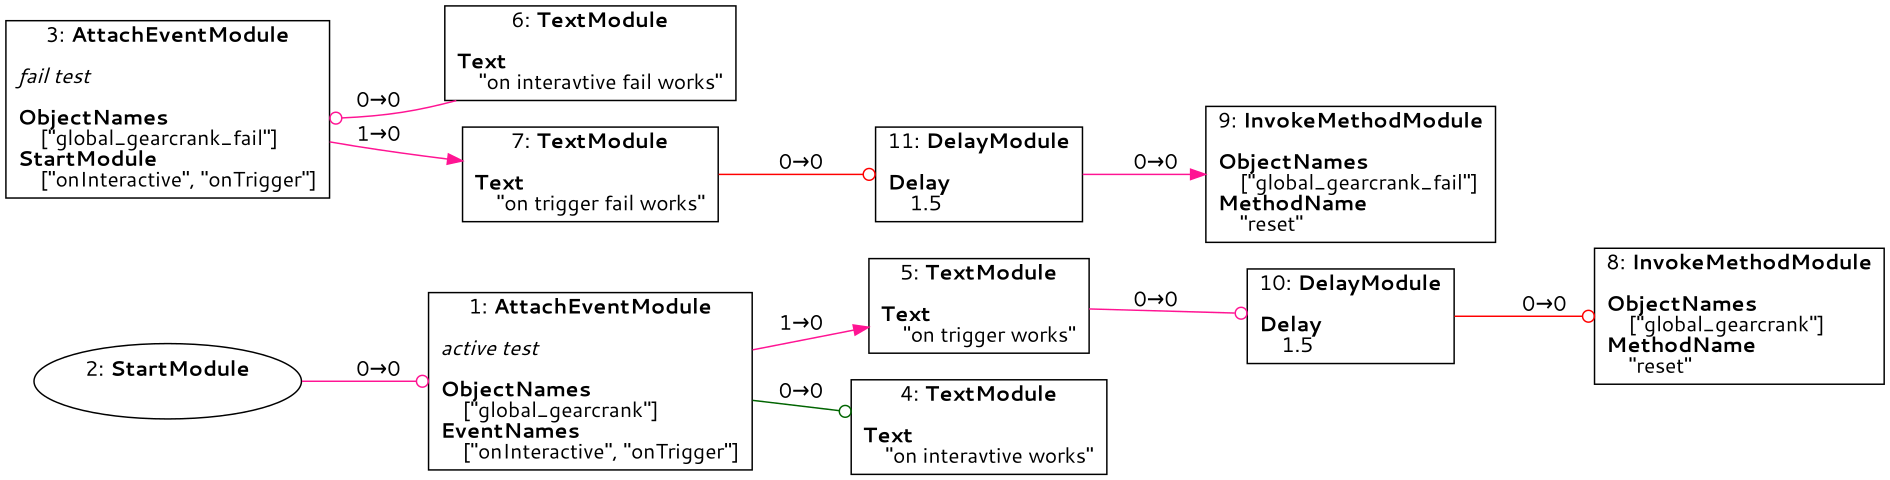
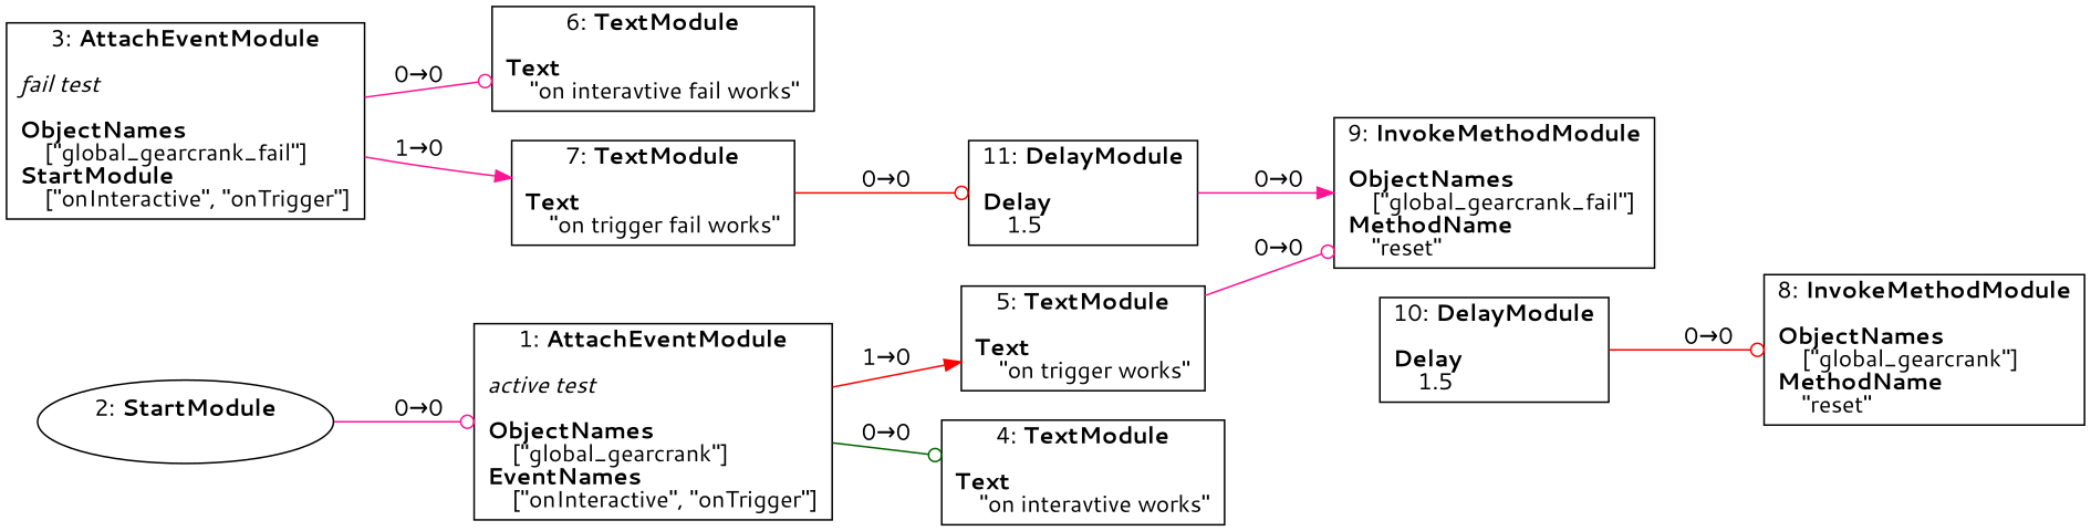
  digraph {
    fontname="Segoe UI"
    rankdir=LR
    splines=spline
    node [fontname="Segoe UI" shape=box]
    edge [arrowhead=odot color=deeppink fontname="Segoe UI"]
    n1 [label=<1: <b>AttachEventModule</b><br/><br/><i>active test<br align="left"/></i><br align="left"/><b>ObjectNames</b><br align="left"/>    [&quot;global_gearcrank&quot;]<br align="left"/><b>EventNames</b><br align="left"/>    [&quot;onInteractive&quot;, &quot;onTrigger&quot;]<br align="left"/>>]
    n2 [label=<5: <b>TextModule</b><br/><br/><b>Text</b><br align="left"/>    &quot;on trigger works&quot;<br align="left"/>>]
    n3 [label=<4: <b>TextModule</b><br/><br/><b>Text</b><br align="left"/>    &quot;on interavtive works&quot;<br align="left"/>>]
    n4 [label=<10: <b>DelayModule</b><br/><br/><b>Delay</b><br align="left"/>    1.5<br align="left"/>>]
    n5 [label=<8: <b>InvokeMethodModule</b><br/><br/><b>ObjectNames</b><br align="left"/>    [&quot;global_gearcrank&quot;]<br align="left"/><b>MethodName</b><br align="left"/>    &quot;reset&quot;<br align="left"/>>]
    n6 [label=<2: <b>StartModule</b><br/><br/>> shape=oval]
    n7 [label=<3: <b>AttachEventModule</b><br/><br/><i>fail test<br align="left"/></i><br align="left"/><b>ObjectNames</b><br align="left"/>    [&quot;global_gearcrank_fail&quot;]<br align="left"/><b>StartModule</b><br align="left"/>    [&quot;onInteractive&quot;, &quot;onTrigger&quot;]<br align="left"/>>]
    n8 [label=<6: <b>TextModule</b><br/><br/><b>Text</b><br align="left"/>    &quot;on interavtive fail works&quot;<br align="left"/>>]
    n9 [label=<7: <b>TextModule</b><br/><br/><b>Text</b><br align="left"/>    &quot;on trigger fail works&quot;<br align="left"/>>]
    n10 [label=<11: <b>DelayModule</b><br/><br/><b>Delay</b><br align="left"/>    1.5<br align="left"/>>]
    n11 [label=<9: <b>InvokeMethodModule</b><br/><br/><b>ObjectNames</b><br align="left"/>    [&quot;global_gearcrank_fail&quot;]<br align="left"/><b>MethodName</b><br align="left"/>    &quot;reset&quot;<br align="left"/>>]
-   n1 -> n2 [arrowhead=normal label="1→0"]
+   n1 -> n2 [arrowhead=normal color=red label="1→0"]
    n1 -> n3 [color=darkgreen label="0→0"]
-   n2 -> n4 [label="0→0"]
+   n2 -> n11 [label="0→0"]
    n4 -> n5 [color=red label="0→0"]
    n6 -> n1 [label="0→0"]
-   n8 -> n7 [label="0→0"]
+   n7 -> n8 [label="0→0"]
    n7 -> n9 [arrowhead=normal label="1→0"]
    n9 -> n10 [color=red label="0→0"]
    n10 -> n11 [arrowhead=normal label="0→0"]
  }
